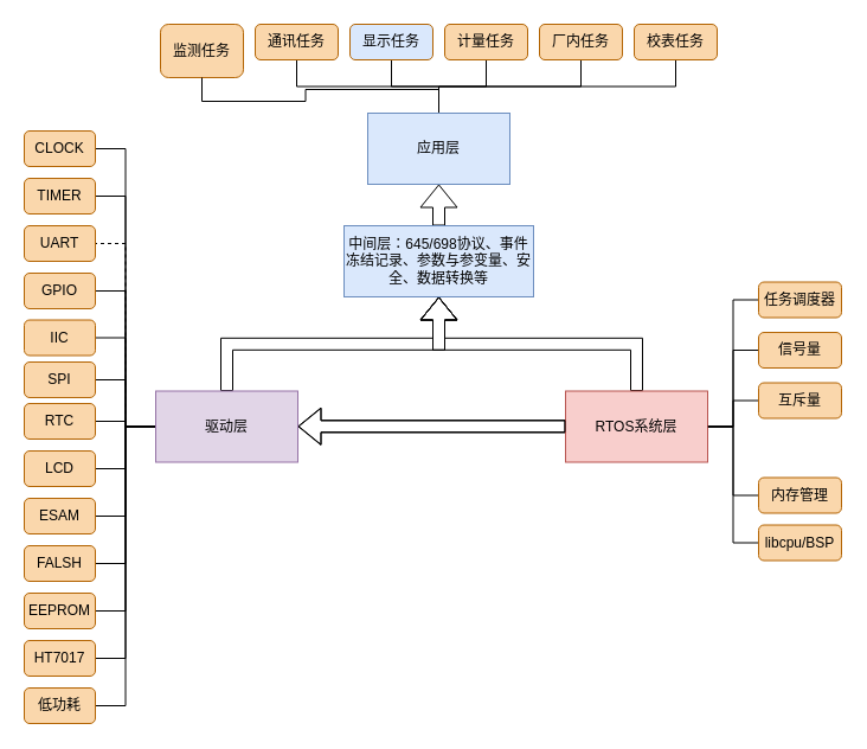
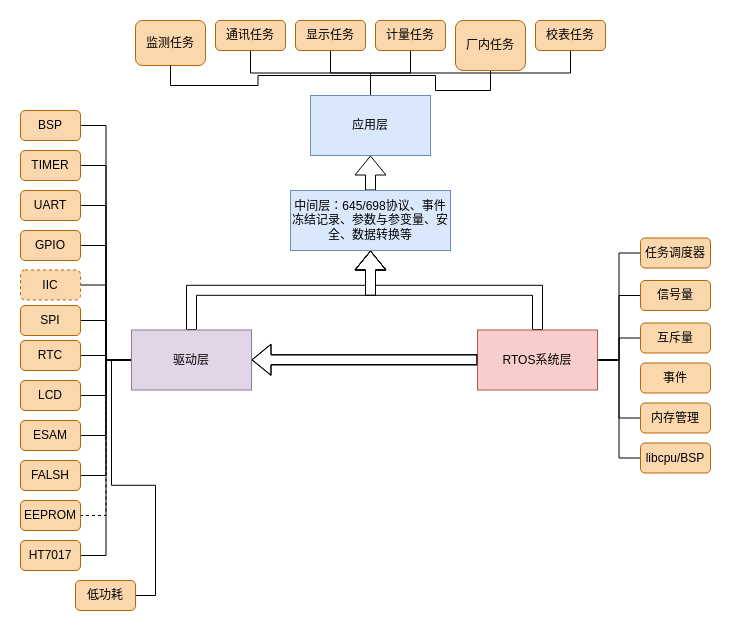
  <mxCell id="0" />
  <mxCell id="1" parent="0" />
  <mxCell id="2" style="edgeStyle=orthogonalEdgeStyle;rounded=0;orthogonalLoop=1;jettySize=auto;html=1;exitX=0.5;exitY=0;exitDx=0;exitDy=0;entryX=0.5;entryY=1;entryDx=0;entryDy=0;shape=flexArrow;" edge="1" parent="1" source="16" target="25"><mxGeometry relative="1" as="geometry" /></mxCell>
  <mxCell id="3" style="edgeStyle=orthogonalEdgeStyle;rounded=0;orthogonalLoop=1;jettySize=auto;html=1;exitX=0;exitY=0.5;exitDx=0;exitDy=0;entryX=1;entryY=0.5;entryDx=0;entryDy=0;endArrow=none;endFill=0;" edge="1" parent="1" source="16" target="32"><mxGeometry relative="1" as="geometry" /></mxCell>
  <mxCell id="4" style="edgeStyle=orthogonalEdgeStyle;rounded=0;orthogonalLoop=1;jettySize=auto;html=1;exitX=0;exitY=0.5;exitDx=0;exitDy=0;entryX=1;entryY=0.5;entryDx=0;entryDy=0;endArrow=none;endFill=0;" edge="1" parent="1" source="16" target="31"><mxGeometry relative="1" as="geometry" /></mxCell>
- <mxCell id="5" style="edgeStyle=orthogonalEdgeStyle;rounded=0;orthogonalLoop=1;jettySize=auto;html=1;exitX=0;exitY=0.5;exitDx=0;exitDy=0;entryX=1;entryY=0.5;entryDx=0;entryDy=0;endArrow=none;endFill=0;dashed=1;" edge="1" parent="1" source="16" target="29"><mxGeometry relative="1" as="geometry" /></mxCell>
+ <mxCell id="5" style="edgeStyle=orthogonalEdgeStyle;rounded=0;orthogonalLoop=1;jettySize=auto;html=1;exitX=0;exitY=0.5;exitDx=0;exitDy=0;entryX=1;entryY=0.5;entryDx=0;entryDy=0;endArrow=none;endFill=0;" edge="1" parent="1" source="16" target="29"><mxGeometry relative="1" as="geometry" /></mxCell>
  <mxCell id="6" style="edgeStyle=orthogonalEdgeStyle;rounded=0;orthogonalLoop=1;jettySize=auto;html=1;exitX=0;exitY=0.5;exitDx=0;exitDy=0;entryX=1;entryY=0.5;entryDx=0;entryDy=0;endArrow=none;endFill=0;" edge="1" parent="1" source="16" target="30"><mxGeometry relative="1" as="geometry" /></mxCell>
  <mxCell id="7" style="edgeStyle=orthogonalEdgeStyle;rounded=0;orthogonalLoop=1;jettySize=auto;html=1;exitX=0;exitY=0.5;exitDx=0;exitDy=0;entryX=1;entryY=0.5;entryDx=0;entryDy=0;endArrow=none;endFill=0;" edge="1" parent="1" source="16" target="28"><mxGeometry relative="1" as="geometry" /></mxCell>
  <mxCell id="8" style="edgeStyle=orthogonalEdgeStyle;rounded=0;orthogonalLoop=1;jettySize=auto;html=1;exitX=0;exitY=0.5;exitDx=0;exitDy=0;entryX=1;entryY=0.5;entryDx=0;entryDy=0;endArrow=none;endFill=0;" edge="1" parent="1" source="16" target="26"><mxGeometry relative="1" as="geometry" /></mxCell>
  <mxCell id="9" style="edgeStyle=orthogonalEdgeStyle;rounded=0;orthogonalLoop=1;jettySize=auto;html=1;exitX=0;exitY=0.5;exitDx=0;exitDy=0;entryX=1;entryY=0.5;entryDx=0;entryDy=0;endArrow=none;endFill=0;" edge="1" parent="1" source="16" target="33"><mxGeometry relative="1" as="geometry" /></mxCell>
  <mxCell id="10" style="edgeStyle=orthogonalEdgeStyle;rounded=0;orthogonalLoop=1;jettySize=auto;html=1;exitX=0;exitY=0.5;exitDx=0;exitDy=0;endArrow=none;endFill=0;" edge="1" parent="1" source="16" target="34"><mxGeometry relative="1" as="geometry" /></mxCell>
  <mxCell id="11" style="edgeStyle=orthogonalEdgeStyle;rounded=0;orthogonalLoop=1;jettySize=auto;html=1;exitX=0;exitY=0.5;exitDx=0;exitDy=0;entryX=1;entryY=0.5;entryDx=0;entryDy=0;endArrow=none;endFill=0;" edge="1" parent="1" source="16" target="35"><mxGeometry relative="1" as="geometry" /></mxCell>
  <mxCell id="12" style="edgeStyle=orthogonalEdgeStyle;rounded=0;orthogonalLoop=1;jettySize=auto;html=1;exitX=0;exitY=0.5;exitDx=0;exitDy=0;entryX=1;entryY=0.5;entryDx=0;entryDy=0;endArrow=none;endFill=0;" edge="1" parent="1" source="16" target="27"><mxGeometry relative="1" as="geometry" /></mxCell>
- <mxCell id="13" style="edgeStyle=orthogonalEdgeStyle;rounded=0;orthogonalLoop=1;jettySize=auto;html=1;exitX=0;exitY=0.5;exitDx=0;exitDy=0;entryX=1;entryY=0.5;entryDx=0;entryDy=0;endArrow=none;endFill=0;" edge="1" parent="1" source="16" target="36"><mxGeometry relative="1" as="geometry" /></mxCell>
+ <mxCell id="13" style="edgeStyle=orthogonalEdgeStyle;rounded=0;orthogonalLoop=1;jettySize=auto;html=1;exitX=0;exitY=0.5;exitDx=0;exitDy=0;entryX=1;entryY=0.5;entryDx=0;entryDy=0;endArrow=none;endFill=0;dashed=1;" edge="1" parent="1" source="16" target="36"><mxGeometry relative="1" as="geometry" /></mxCell>
  <mxCell id="14" style="edgeStyle=orthogonalEdgeStyle;rounded=0;orthogonalLoop=1;jettySize=auto;html=1;exitX=0;exitY=0.5;exitDx=0;exitDy=0;entryX=1;entryY=0.5;entryDx=0;entryDy=0;endArrow=none;endFill=0;" edge="1" parent="1" source="16" target="38"><mxGeometry relative="1" as="geometry" /></mxCell>
  <mxCell id="15" style="edgeStyle=orthogonalEdgeStyle;rounded=0;orthogonalLoop=1;jettySize=auto;html=1;exitX=0;exitY=0.5;exitDx=0;exitDy=0;entryX=1;entryY=0.5;entryDx=0;entryDy=0;endArrow=none;endFill=0;" edge="1" parent="1" source="16" target="37"><mxGeometry relative="1" as="geometry" /></mxCell>
  <mxCell id="16" value="驱动层" style="rounded=0;whiteSpace=wrap;html=1;fillColor=#e1d5e7;strokeColor=#9673a6;" vertex="1" parent="1"><mxGeometry x="131" y="329.5" width="120" height="60" as="geometry" /></mxCell>
  <mxCell id="17" style="edgeStyle=orthogonalEdgeStyle;rounded=0;orthogonalLoop=1;jettySize=auto;html=1;exitX=0;exitY=0.5;exitDx=0;exitDy=0;entryX=1;entryY=0.5;entryDx=0;entryDy=0;shape=flexArrow;" edge="1" parent="1" source="23" target="16"><mxGeometry relative="1" as="geometry" /></mxCell>
  <mxCell id="18" style="edgeStyle=orthogonalEdgeStyle;rounded=0;orthogonalLoop=1;jettySize=auto;html=1;exitX=0.5;exitY=0;exitDx=0;exitDy=0;entryX=0.5;entryY=1;entryDx=0;entryDy=0;shape=flexArrow;" edge="1" parent="1" source="23" target="25"><mxGeometry relative="1" as="geometry" /></mxCell>
  <mxCell id="19" style="edgeStyle=orthogonalEdgeStyle;rounded=0;orthogonalLoop=1;jettySize=auto;html=1;exitX=1;exitY=0.5;exitDx=0;exitDy=0;entryX=0;entryY=0.5;entryDx=0;entryDy=0;endArrow=none;endFill=0;" edge="1" parent="1" source="23" target="39"><mxGeometry relative="1" as="geometry" /></mxCell>
  <mxCell id="20" style="edgeStyle=orthogonalEdgeStyle;rounded=0;orthogonalLoop=1;jettySize=auto;html=1;exitX=1;exitY=0.5;exitDx=0;exitDy=0;entryX=0;entryY=0.5;entryDx=0;entryDy=0;endArrow=none;endFill=0;" edge="1" parent="1" source="23" target="41"><mxGeometry relative="1" as="geometry" /></mxCell>
  <mxCell id="21" style="edgeStyle=orthogonalEdgeStyle;rounded=0;orthogonalLoop=1;jettySize=auto;html=1;exitX=1;exitY=0.5;exitDx=0;exitDy=0;entryX=0;entryY=0.5;entryDx=0;entryDy=0;endArrow=none;endFill=0;" edge="1" parent="1" source="23" target="42"><mxGeometry relative="1" as="geometry" /></mxCell>
  <mxCell id="22" style="edgeStyle=orthogonalEdgeStyle;rounded=0;orthogonalLoop=1;jettySize=auto;html=1;exitX=1;exitY=0.5;exitDx=0;exitDy=0;entryX=0;entryY=0.5;entryDx=0;entryDy=0;endArrow=none;endFill=0;" edge="1" parent="1" source="23" target="43"><mxGeometry relative="1" as="geometry" /></mxCell>
  <mxCell id="23" value="RTOS系统层" style="rounded=0;whiteSpace=wrap;html=1;fillColor=#f8cecc;strokeColor=#b85450;" vertex="1" parent="1"><mxGeometry x="477" y="329.5" width="120" height="60" as="geometry" /></mxCell>
  <mxCell id="24" style="edgeStyle=orthogonalEdgeStyle;shape=flexArrow;rounded=0;orthogonalLoop=1;jettySize=auto;html=1;exitX=0.5;exitY=0;exitDx=0;exitDy=0;entryX=0.5;entryY=1;entryDx=0;entryDy=0;endArrow=block;endFill=0;" edge="1" parent="1" source="25" target="59"><mxGeometry relative="1" as="geometry" /></mxCell>
  <mxCell id="25" value="中间层：645/698协议、事件冻结记录、参数与参变量、安全、数据转换等" style="rounded=0;whiteSpace=wrap;html=1;fillColor=#dae8fc;strokeColor=#6c8ebf;" vertex="1" parent="1"><mxGeometry x="290" y="190" width="160" height="60" as="geometry" /></mxCell>
  <mxCell id="26" value="SPI" style="rounded=1;whiteSpace=wrap;html=1;fillColor=#fad7ac;strokeColor=#b46504;" vertex="1" parent="1"><mxGeometry x="20" y="305" width="60" height="30" as="geometry" /></mxCell>
  <mxCell id="27" value="FALSH" style="rounded=1;whiteSpace=wrap;html=1;fillColor=#fad7ac;strokeColor=#b46504;" vertex="1" parent="1"><mxGeometry x="20" y="460" width="60" height="30" as="geometry" /></mxCell>
- <mxCell id="28" value="IIC" style="rounded=1;whiteSpace=wrap;html=1;fillColor=#fad7ac;strokeColor=#b46504;" vertex="1" parent="1"><mxGeometry x="20" y="269.5" width="60" height="30" as="geometry" /></mxCell>
+ <mxCell id="28" value="IIC" style="rounded=1;whiteSpace=wrap;html=1;fillColor=#fad7ac;strokeColor=#b46504;dashed=1;" vertex="1" parent="1"><mxGeometry x="20" y="269.5" width="60" height="30" as="geometry" /></mxCell>
  <mxCell id="29" value="UART" style="rounded=1;whiteSpace=wrap;html=1;fillColor=#fad7ac;strokeColor=#b46504;" vertex="1" parent="1"><mxGeometry x="20" y="190" width="60" height="30" as="geometry" /></mxCell>
  <mxCell id="30" value="GPIO" style="rounded=1;whiteSpace=wrap;html=1;fillColor=#fad7ac;strokeColor=#b46504;" vertex="1" parent="1"><mxGeometry x="20" y="230" width="60" height="30" as="geometry" /></mxCell>
  <mxCell id="31" value="TIMER" style="rounded=1;whiteSpace=wrap;html=1;fillColor=#fad7ac;strokeColor=#b46504;" vertex="1" parent="1"><mxGeometry x="20" y="150" width="60" height="30" as="geometry" /></mxCell>
- <mxCell id="32" value="CLOCK" style="rounded=1;whiteSpace=wrap;html=1;fillColor=#fad7ac;strokeColor=#b46504;" vertex="1" parent="1"><mxGeometry x="20" y="110" width="60" height="30" as="geometry" /></mxCell>
+ <mxCell id="32" value="BSP" style="rounded=1;whiteSpace=wrap;html=1;fillColor=#fad7ac;strokeColor=#b46504;" vertex="1" parent="1"><mxGeometry x="20" y="110" width="60" height="30" as="geometry" /></mxCell>
  <mxCell id="33" value="RTC" style="rounded=1;whiteSpace=wrap;html=1;fillColor=#fad7ac;strokeColor=#b46504;" vertex="1" parent="1"><mxGeometry x="20" y="340" width="60" height="30" as="geometry" /></mxCell>
  <mxCell id="34" value="LCD" style="rounded=1;whiteSpace=wrap;html=1;fillColor=#fad7ac;strokeColor=#b46504;" vertex="1" parent="1"><mxGeometry x="20" y="380" width="60" height="30" as="geometry" /></mxCell>
  <mxCell id="35" value="ESAM" style="rounded=1;whiteSpace=wrap;html=1;fillColor=#fad7ac;strokeColor=#b46504;" vertex="1" parent="1"><mxGeometry x="20" y="420" width="60" height="30" as="geometry" /></mxCell>
  <mxCell id="36" value="EEPROM" style="rounded=1;whiteSpace=wrap;html=1;fillColor=#fad7ac;strokeColor=#b46504;" vertex="1" parent="1"><mxGeometry x="20" y="500" width="60" height="30" as="geometry" /></mxCell>
- <mxCell id="37" value="低功耗" style="rounded=1;whiteSpace=wrap;html=1;fillColor=#fad7ac;strokeColor=#b46504;" vertex="1" parent="1"><mxGeometry x="20" y="580" width="60" height="30" as="geometry" /></mxCell>
+ <mxCell id="37" value="低功耗" style="rounded=1;whiteSpace=wrap;html=1;fillColor=#fad7ac;strokeColor=#b46504;" vertex="1" parent="1"><mxGeometry x="75" y="580" width="60" height="30" as="geometry" /></mxCell>
  <mxCell id="38" value="HT7017" style="rounded=1;whiteSpace=wrap;html=1;fillColor=#fad7ac;strokeColor=#b46504;" vertex="1" parent="1"><mxGeometry x="20" y="540" width="60" height="30" as="geometry" /></mxCell>
  <mxCell id="39" value="任务调度器" style="rounded=1;whiteSpace=wrap;html=1;fillColor=#fad7ac;strokeColor=#b46504;" vertex="1" parent="1"><mxGeometry x="640" y="237.5" width="70" height="30" as="geometry" /></mxCell>
  <mxCell id="40" style="edgeStyle=orthogonalEdgeStyle;rounded=0;orthogonalLoop=1;jettySize=auto;html=1;exitX=0;exitY=0.5;exitDx=0;exitDy=0;entryX=1;entryY=0.5;entryDx=0;entryDy=0;shape=flexArrow;" edge="1" parent="1"><mxGeometry relative="1" as="geometry"><mxPoint x="477" y="359.08" as="sourcePoint" /><mxPoint x="251" y="359.08" as="targetPoint" /></mxGeometry></mxCell>
  <mxCell id="41" value="信号量" style="rounded=1;whiteSpace=wrap;html=1;fillColor=#fad7ac;strokeColor=#b46504;" vertex="1" parent="1"><mxGeometry x="640" y="280" width="70" height="30" as="geometry" /></mxCell>
  <mxCell id="42" value="内存管理" style="rounded=1;whiteSpace=wrap;html=1;fillColor=#fad7ac;strokeColor=#b46504;" vertex="1" parent="1"><mxGeometry x="640" y="402.5" width="70" height="30" as="geometry" /></mxCell>
  <mxCell id="43" value="libcpu/BSP" style="rounded=1;whiteSpace=wrap;html=1;fillColor=#fad7ac;strokeColor=#b46504;" vertex="1" parent="1"><mxGeometry x="640" y="442.5" width="70" height="30" as="geometry" /></mxCell>
  <mxCell id="44" style="edgeStyle=orthogonalEdgeStyle;rounded=0;orthogonalLoop=1;jettySize=auto;html=1;exitX=0;exitY=0.5;exitDx=0;exitDy=0;entryX=1;entryY=0.5;entryDx=0;entryDy=0;endArrow=none;endFill=0;" edge="1" parent="1" source="45" target="23"><mxGeometry relative="1" as="geometry" /></mxCell>
  <mxCell id="45" value="互斥量" style="rounded=1;whiteSpace=wrap;html=1;fillColor=#fad7ac;strokeColor=#b46504;" vertex="1" parent="1"><mxGeometry x="640" y="322.5" width="70" height="30" as="geometry" /></mxCell>
+ <mxCell id="46" value="事件" style="rounded=1;whiteSpace=wrap;html=1;fillColor=#fad7ac;strokeColor=#b46504;" vertex="1" parent="1"><mxGeometry x="640" y="362.5" width="70" height="30" as="geometry" /></mxCell>
  <mxCell id="47" style="edgeStyle=orthogonalEdgeStyle;rounded=0;orthogonalLoop=1;jettySize=auto;html=1;exitX=0.5;exitY=1;exitDx=0;exitDy=0;entryX=0.5;entryY=0;entryDx=0;entryDy=0;endArrow=none;endFill=0;" edge="1" parent="1" source="48" target="59"><mxGeometry relative="1" as="geometry" /></mxCell>
  <mxCell id="48" value="校表任务" style="rounded=1;whiteSpace=wrap;html=1;fillColor=#fad7ac;strokeColor=#b46504;" vertex="1" parent="1"><mxGeometry x="535" y="20" width="70" height="30" as="geometry" /></mxCell>
  <mxCell id="49" style="edgeStyle=orthogonalEdgeStyle;rounded=0;orthogonalLoop=1;jettySize=auto;html=1;exitX=0.5;exitY=1;exitDx=0;exitDy=0;entryX=0.5;entryY=0;entryDx=0;entryDy=0;endArrow=none;endFill=0;" edge="1" parent="1" source="50" target="59"><mxGeometry relative="1" as="geometry" /></mxCell>
- <mxCell id="50" value="厂内任务" style="rounded=1;whiteSpace=wrap;html=1;fillColor=#fad7ac;strokeColor=#b46504;" vertex="1" parent="1"><mxGeometry x="455" y="20" width="70" height="30" as="geometry" /></mxCell>
+ <mxCell id="50" value="厂内任务" style="rounded=1;whiteSpace=wrap;html=1;fillColor=#fad7ac;strokeColor=#b46504;" vertex="1" parent="1"><mxGeometry x="455" y="20" width="70" height="50" as="geometry" /></mxCell>
  <mxCell id="51" style="edgeStyle=orthogonalEdgeStyle;rounded=0;orthogonalLoop=1;jettySize=auto;html=1;exitX=0.5;exitY=1;exitDx=0;exitDy=0;entryX=0.5;entryY=0;entryDx=0;entryDy=0;endArrow=none;endFill=0;" edge="1" parent="1" source="52" target="59"><mxGeometry relative="1" as="geometry" /></mxCell>
  <mxCell id="52" value="计量任务" style="rounded=1;whiteSpace=wrap;html=1;fillColor=#fad7ac;strokeColor=#b46504;" vertex="1" parent="1"><mxGeometry x="375" y="20" width="70" height="30" as="geometry" /></mxCell>
  <mxCell id="53" style="edgeStyle=orthogonalEdgeStyle;rounded=0;orthogonalLoop=1;jettySize=auto;html=1;exitX=0.5;exitY=1;exitDx=0;exitDy=0;entryX=0.5;entryY=0;entryDx=0;entryDy=0;endArrow=none;endFill=0;" edge="1" parent="1" source="54" target="59"><mxGeometry relative="1" as="geometry" /></mxCell>
- <mxCell id="54" value="显示任务" style="rounded=1;whiteSpace=wrap;html=1;fillColor=#dae8fc;strokeColor=#b46504;" vertex="1" parent="1"><mxGeometry x="295" y="20" width="70" height="30" as="geometry" /></mxCell>
+ <mxCell id="54" value="显示任务" style="rounded=1;whiteSpace=wrap;html=1;fillColor=#fad7ac;strokeColor=#b46504;" vertex="1" parent="1"><mxGeometry x="295" y="20" width="70" height="30" as="geometry" /></mxCell>
  <mxCell id="55" style="edgeStyle=orthogonalEdgeStyle;rounded=0;orthogonalLoop=1;jettySize=auto;html=1;exitX=0.5;exitY=1;exitDx=0;exitDy=0;entryX=0.5;entryY=0;entryDx=0;entryDy=0;endArrow=none;endFill=0;" edge="1" parent="1" source="56" target="59"><mxGeometry relative="1" as="geometry" /></mxCell>
  <mxCell id="56" value="通讯任务" style="rounded=1;whiteSpace=wrap;html=1;fillColor=#fad7ac;strokeColor=#b46504;" vertex="1" parent="1"><mxGeometry x="215" y="20" width="70" height="30" as="geometry" /></mxCell>
  <mxCell id="57" value="监测任务" style="rounded=1;whiteSpace=wrap;html=1;fillColor=#fad7ac;strokeColor=#b46504;" vertex="1" parent="1"><mxGeometry x="135" y="20" width="70" height="45" as="geometry" /></mxCell>
  <mxCell id="58" style="edgeStyle=orthogonalEdgeStyle;rounded=0;orthogonalLoop=1;jettySize=auto;html=1;exitX=0.5;exitY=0;exitDx=0;exitDy=0;entryX=0.5;entryY=1;entryDx=0;entryDy=0;endArrow=none;endFill=0;" edge="1" parent="1" source="59" target="57"><mxGeometry relative="1" as="geometry" /></mxCell>
  <mxCell id="59" value="应用层" style="rounded=0;whiteSpace=wrap;html=1;fillColor=#dae8fc;strokeColor=#6c8ebf;" vertex="1" parent="1"><mxGeometry x="310" y="95" width="120" height="60" as="geometry" /></mxCell>
